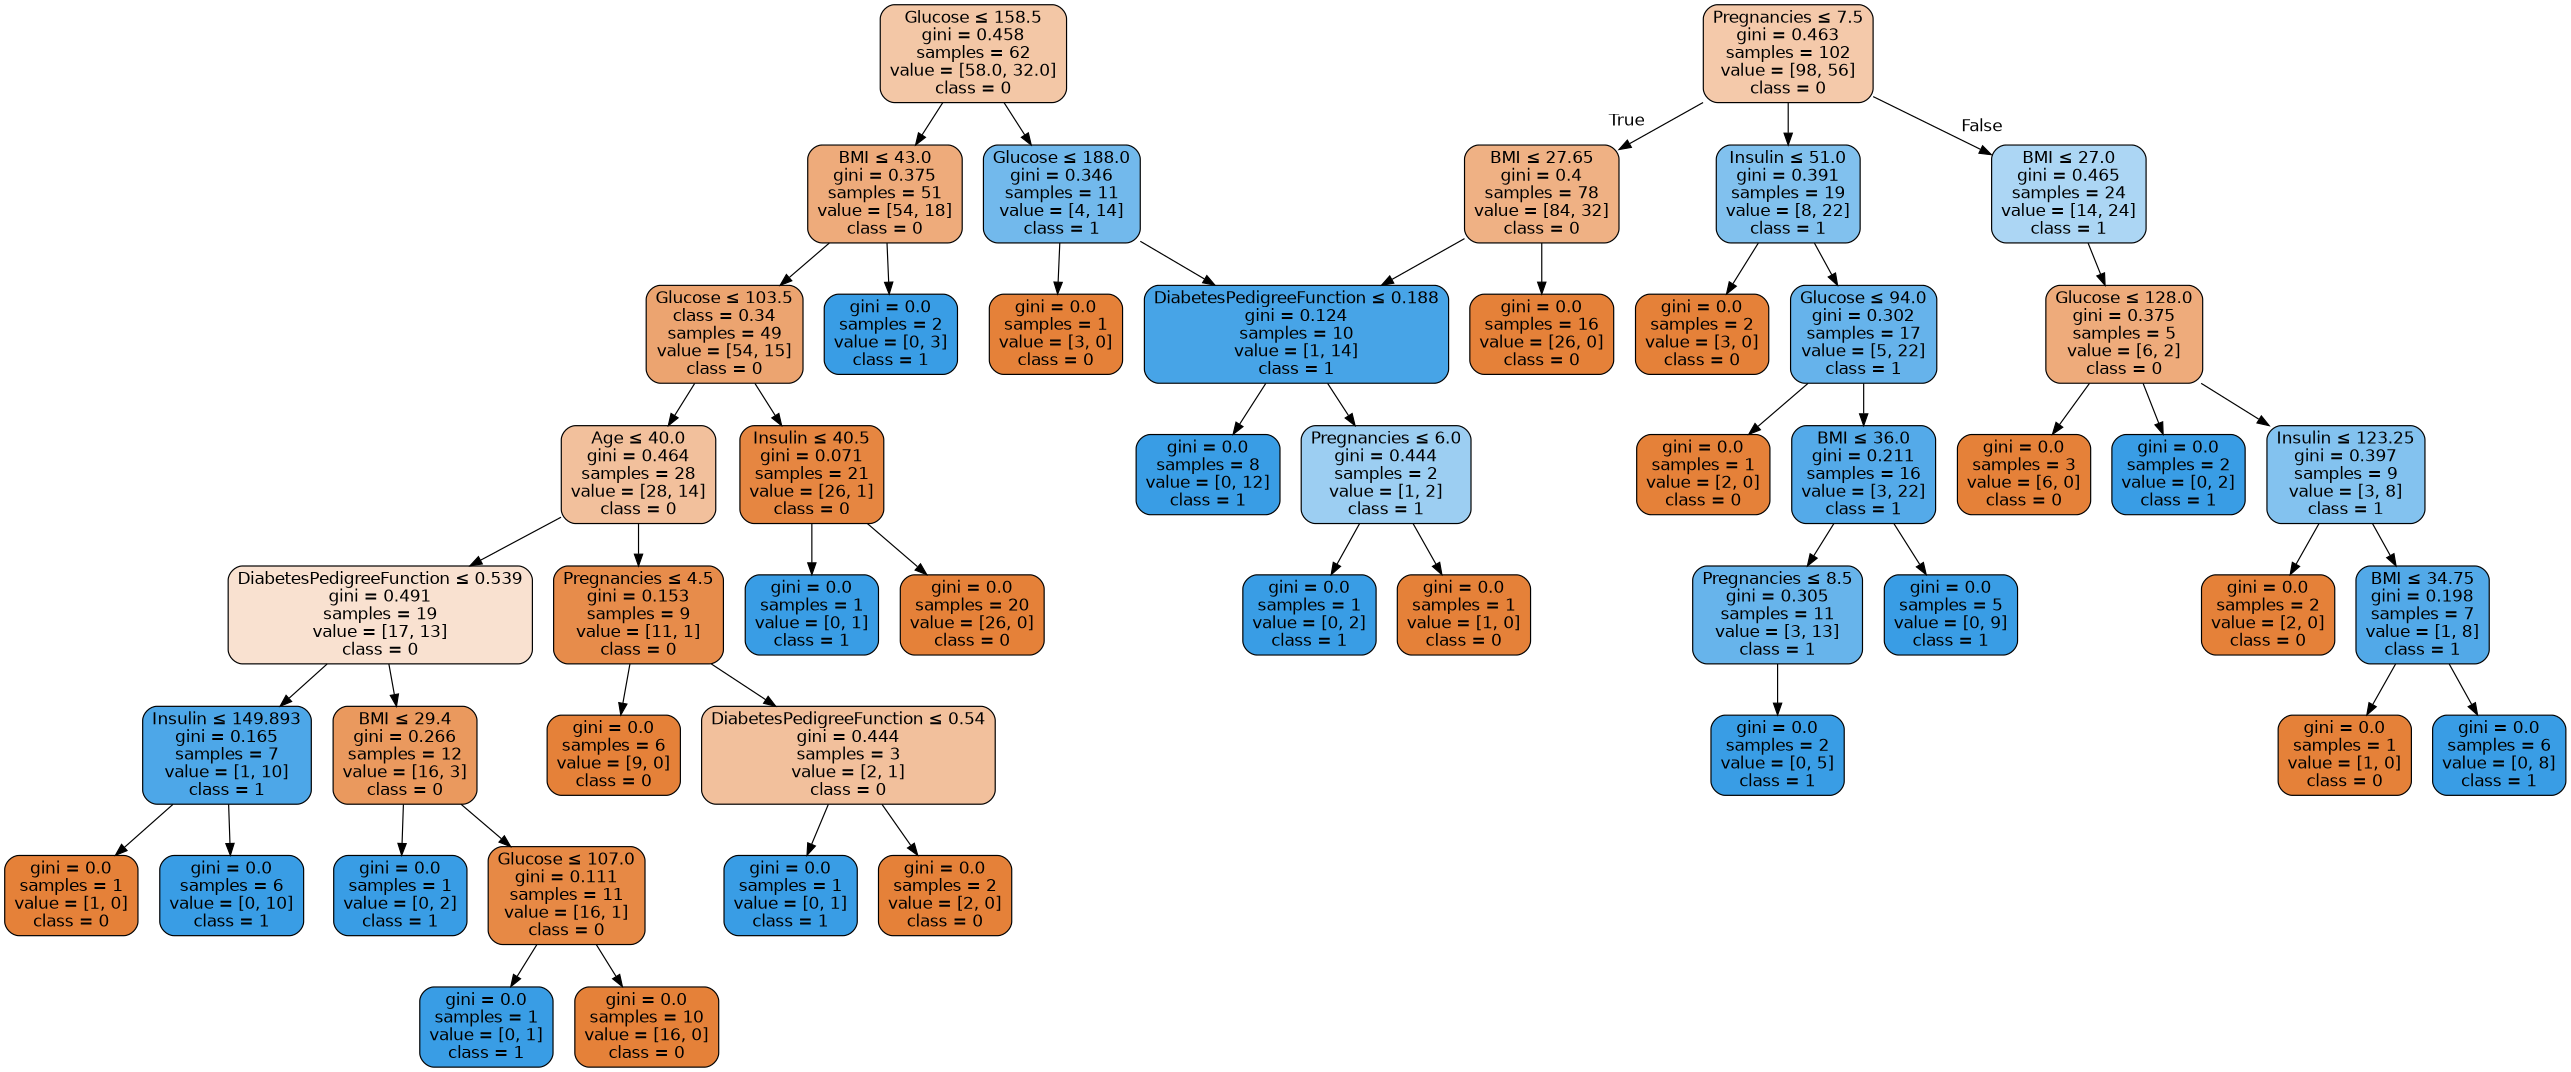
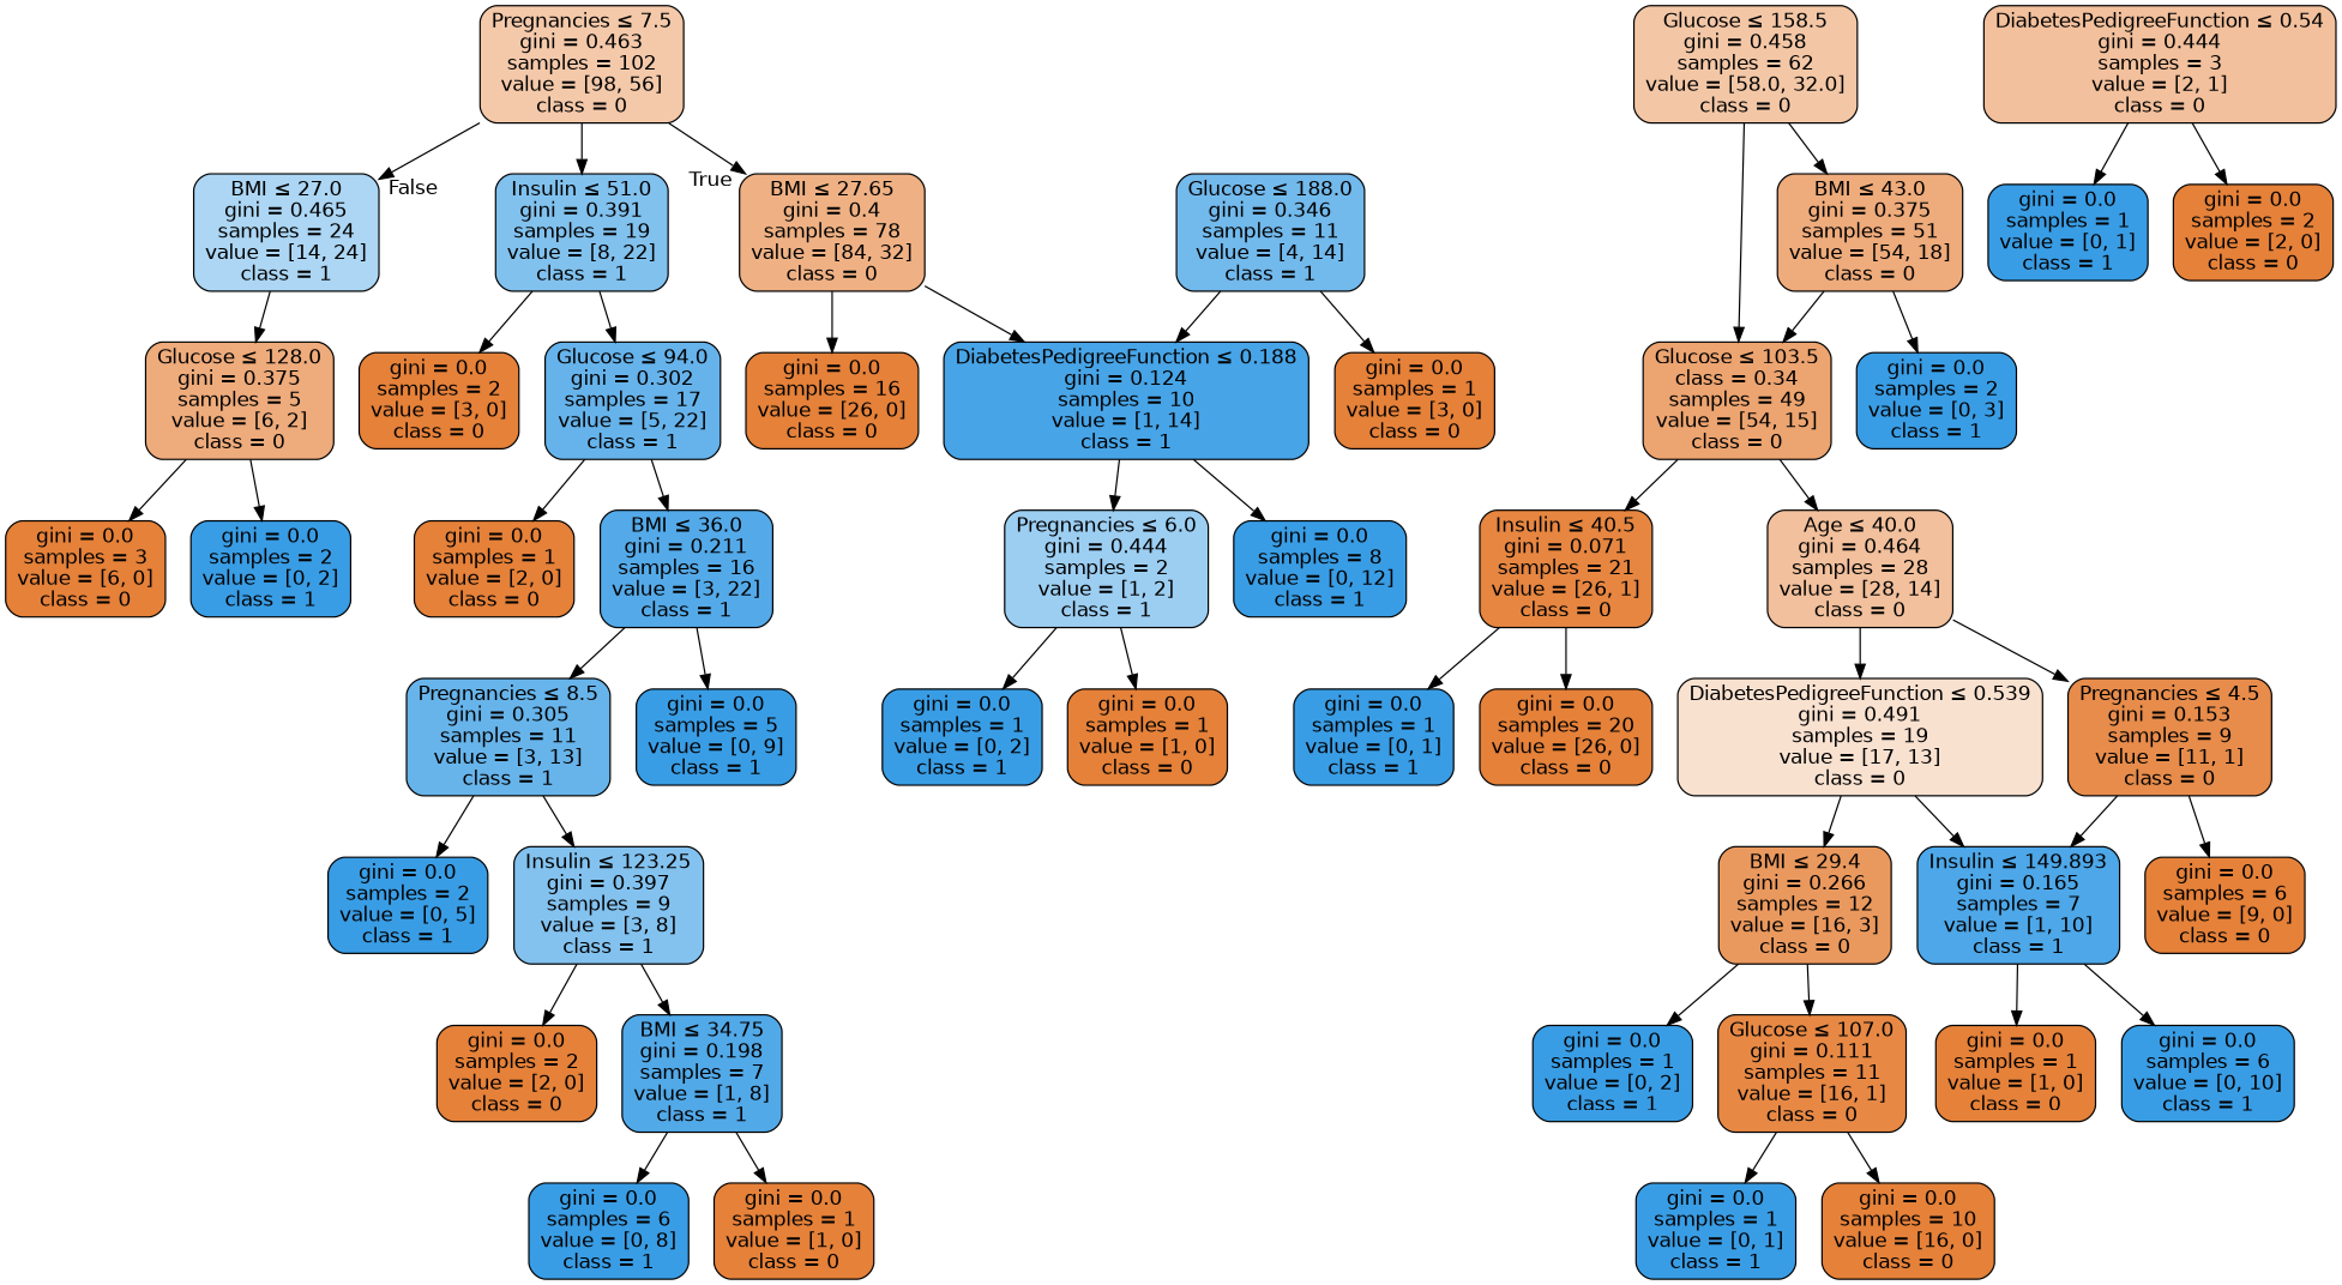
  digraph {
    node [color=black fillcolor="#e58139" fontname=helvetica shape=box style="filled, rounded"]
    edge [fontname=helvetica]
    n1 [fillcolor="#f4c9aa" label=<Pregnancies &le; 7.5<br/>gini = 0.463<br/>samples = 102<br/>value = [98, 56]<br/>class = 0>]
    n2 [fillcolor="#efb184" label=<BMI &le; 27.65<br/>gini = 0.4<br/>samples = 78<br/>value = [84, 32]<br/>class = 0>]
    n3 [fillcolor="#acd6f4" label=<BMI &le; 27.0<br/>gini = 0.465<br/>samples = 24<br/>value = [14, 24]<br/>class = 1>]
    n4 [fillcolor="#81c1ee" label=<Insulin &le; 51.0<br/>gini = 0.391<br/>samples = 19<br/>value = [8, 22]<br/>class = 1>]
    n5 [label=<gini = 0.0<br/>samples = 16<br/>value = [26, 0]<br/>class = 0>]
    n6 [fillcolor="#47a4e7" label=<DiabetesPedigreeFunction &le; 0.188<br/>gini = 0.124<br/>samples = 10<br/>value = [1, 14]<br/>class = 1>]
    n7 [fillcolor="#eeab7b" label=<Glucose &le; 128.0<br/>gini = 0.375<br/>samples = 5<br/>value = [6, 2]<br/>class = 0>]
    n8 [fillcolor="#f3c7a6" label=<Glucose &le; 158.5<br/>gini = 0.458<br/>samples = 62<br/>value = [58.0, 32.0]<br/>class = 0>]
    n9 [fillcolor="#eeab7b" label=<BMI &le; 43.0<br/>gini = 0.375<br/>samples = 51<br/>value = [54, 18]<br/>class = 0>]
    n10 [fillcolor="#72b9ec" label=<Glucose &le; 188.0<br/>gini = 0.346<br/>samples = 11<br/>value = [4, 14]<br/>class = 1>]
    n11 [fillcolor="#eca470" label=<Glucose &le; 103.5<br/>class = 0.34<br/>samples = 49<br/>value = [54, 15]<br/>class = 0>]
    n12 [fillcolor="#399de5" label=<gini = 0.0<br/>samples = 2<br/>value = [0, 3]<br/>class = 1>]
    n13 [label=<gini = 0.0<br/>samples = 1<br/>value = [3, 0]<br/>class = 0>]
    n14 [fillcolor="#e68641" label=<Insulin &le; 40.5<br/>gini = 0.071<br/>samples = 21<br/>value = [26, 1]<br/>class = 0>]
    n15 [fillcolor="#f2c09c" label=<Age &le; 40.0<br/>gini = 0.464<br/>samples = 28<br/>value = [28, 14]<br/>class = 0>]
    n16 [fillcolor="#399de5" label=<gini = 0.0<br/>samples = 1<br/>value = [0, 1]<br/>class = 1>]
    n17 [label=<gini = 0.0<br/>samples = 20<br/>value = [26, 0]<br/>class = 0>]
    n18 [fillcolor="#f9e1d0" label=<DiabetesPedigreeFunction &le; 0.539<br/>gini = 0.491<br/>samples = 19<br/>value = [17, 13]<br/>class = 0>]
    n19 [fillcolor="#e78c4b" label=<Pregnancies &le; 4.5<br/>gini = 0.153<br/>samples = 9<br/>value = [11, 1]<br/>class = 0>]
    n20 [fillcolor="#ea995e" label=<BMI &le; 29.4<br/>gini = 0.266<br/>samples = 12<br/>value = [16, 3]<br/>class = 0>]
    n21 [fillcolor="#4da7e8" label=<Insulin &le; 149.893<br/>gini = 0.165<br/>samples = 7<br/>value = [1, 10]<br/>class = 1>]
    n22 [fillcolor="#f2c09c" label=<DiabetesPedigreeFunction &le; 0.54<br/>gini = 0.444<br/>samples = 3<br/>value = [2, 1]<br/>class = 0>]
    n23 [label=<gini = 0.0<br/>samples = 6<br/>value = [9, 0]<br/>class = 0>]
    n24 [fillcolor="#399de5" label=<gini = 0.0<br/>samples = 1<br/>value = [0, 2]<br/>class = 1>]
    n25 [fillcolor="#e78945" label=<Glucose &le; 107.0<br/>gini = 0.111<br/>samples = 11<br/>value = [16, 1]<br/>class = 0>]
    n26 [label=<gini = 0.0<br/>samples = 1<br/>value = [1, 0]<br/>class = 0>]
    n27 [fillcolor="#399de5" label=<gini = 0.0<br/>samples = 6<br/>value = [0, 10]<br/>class = 1>]
    n28 [fillcolor="#399de5" label=<gini = 0.0<br/>samples = 1<br/>value = [0, 1]<br/>class = 1>]
    n29 [label=<gini = 0.0<br/>samples = 10<br/>value = [16, 0]<br/>class = 0>]
    n30 [fillcolor="#399de5" label=<gini = 0.0<br/>samples = 1<br/>value = [0, 1]<br/>class = 1>]
    n31 [label=<gini = 0.0<br/>samples = 2<br/>value = [2, 0]<br/>class = 0>]
    n32 [fillcolor="#9ccef2" label=<Pregnancies &le; 6.0<br/>gini = 0.444<br/>samples = 2<br/>value = [1, 2]<br/>class = 1>]
    n33 [fillcolor="#399de5" label=<gini = 0.0<br/>samples = 8<br/>value = [0, 12]<br/>class = 1>]
    n34 [fillcolor="#399de5" label=<gini = 0.0<br/>samples = 1<br/>value = [0, 2]<br/>class = 1>]
    n35 [label=<gini = 0.0<br/>samples = 1<br/>value = [1, 0]<br/>class = 0>]
    n36 [label=<gini = 0.0<br/>samples = 3<br/>value = [6, 0]<br/>class = 0>]
    n37 [fillcolor="#399de5" label=<gini = 0.0<br/>samples = 2<br/>value = [0, 2]<br/>class = 1>]
    n38 [label=<gini = 0.0<br/>samples = 2<br/>value = [3, 0]<br/>class = 0>]
    n39 [fillcolor="#66b3eb" label=<Glucose &le; 94.0<br/>gini = 0.302<br/>samples = 17<br/>value = [5, 22]<br/>class = 1>]
    n40 [label=<gini = 0.0<br/>samples = 1<br/>value = [2, 0]<br/>class = 0>]
    n41 [fillcolor="#54aae9" label=<BMI &le; 36.0<br/>gini = 0.211<br/>samples = 16<br/>value = [3, 22]<br/>class = 1>]
    n42 [fillcolor="#67b4eb" label=<Pregnancies &le; 8.5<br/>gini = 0.305<br/>samples = 11<br/>value = [3, 13]<br/>class = 1>]
    n43 [fillcolor="#399de5" label=<gini = 0.0<br/>samples = 5<br/>value = [0, 9]<br/>class = 1>]
    n44 [fillcolor="#399de5" label=<gini = 0.0<br/>samples = 2<br/>value = [0, 5]<br/>class = 1>]
    n45 [fillcolor="#83c2ef" label=<Insulin &le; 123.25<br/>gini = 0.397<br/>samples = 9<br/>value = [3, 8]<br/>class = 1>]
    n46 [label=<gini = 0.0<br/>samples = 2<br/>value = [2, 0]<br/>class = 0>]
    n47 [fillcolor="#52a9e8" label=<BMI &le; 34.75<br/>gini = 0.198<br/>samples = 7<br/>value = [1, 8]<br/>class = 1>]
    n48 [fillcolor="#399de5" label=<gini = 0.0<br/>samples = 6<br/>value = [0, 8]<br/>class = 1>]
    n49 [label=<gini = 0.0<br/>samples = 1<br/>value = [1, 0]<br/>class = 0>]
    n1 -> n2 [headlabel=True labelangle=45 labeldistance=2.5]
    n1 -> n3 [headlabel=False labelangle=-45 labeldistance=2.5]
    n1 -> n4
    n2 -> n5
    n2 -> n6
    n3 -> n7
    n4 -> n38
    n4 -> n39
    n6 -> n32
    n6 -> n33
    n7 -> n36
    n7 -> n37
    n8 -> n9
-   n8 -> n10
+   n8 -> n11
    n9 -> n11
    n9 -> n12
    n10 -> n6
    n10 -> n13
    n11 -> n14
    n11 -> n15
    n14 -> n16
    n14 -> n17
    n15 -> n18
    n15 -> n19
    n18 -> n20
    n18 -> n21
-   n19 -> n22
+   n19 -> n21
    n19 -> n23
    n20 -> n24
    n20 -> n25
    n21 -> n26
    n21 -> n27
    n22 -> n30
    n22 -> n31
    n25 -> n28
    n25 -> n29
    n32 -> n34
    n32 -> n35
    n39 -> n40
    n39 -> n41
    n41 -> n42
    n41 -> n43
    n42 -> n44
-   n7 -> n45
+   n42 -> n45
    n45 -> n46
    n45 -> n47
    n47 -> n48
    n47 -> n49
  }
